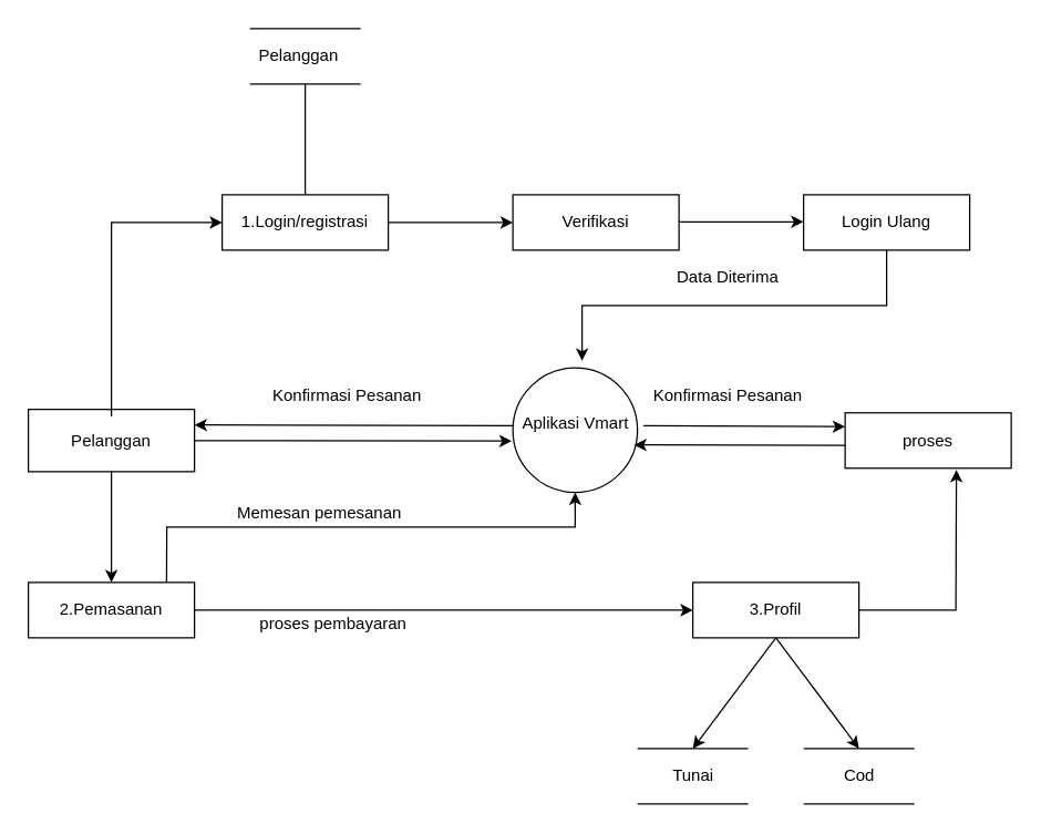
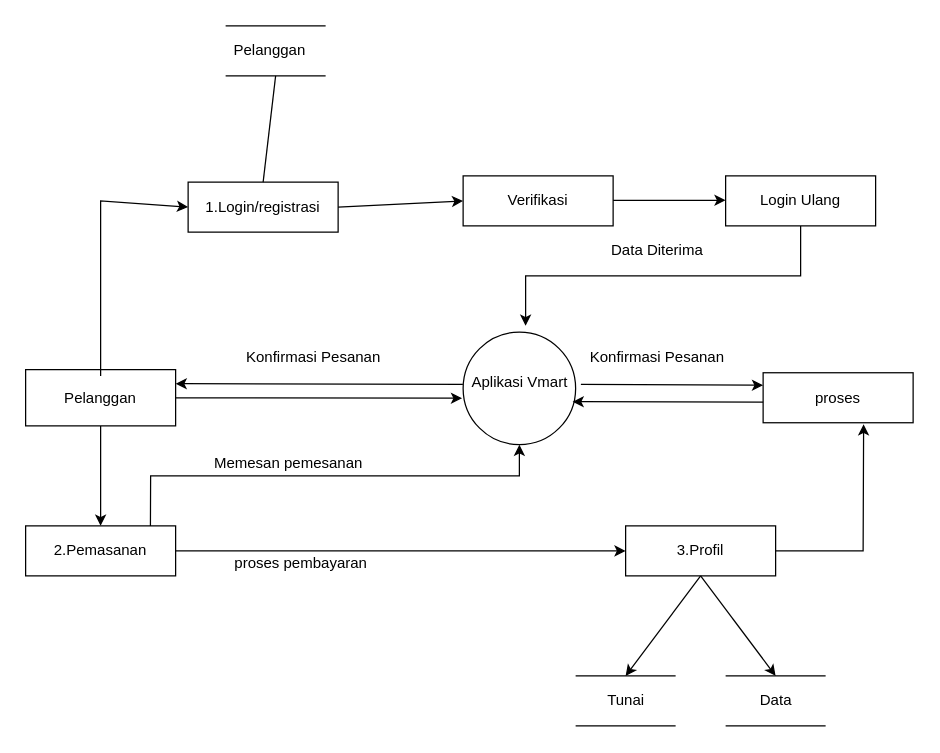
  <mxCell id="0" />
  <mxCell id="1" parent="0" />
  <mxCell id="2" value="" style="endArrow=none;html=1;rounded=0;" edge="1" parent="1"><mxGeometry width="50" height="50" relative="1" as="geometry"><mxPoint x="180" y="20" as="sourcePoint" /><mxPoint x="260" y="20" as="targetPoint" /></mxGeometry></mxCell>
  <mxCell id="3" value="" style="endArrow=none;html=1;rounded=0;" edge="1" parent="1"><mxGeometry width="50" height="50" relative="1" as="geometry"><mxPoint x="180" y="60" as="sourcePoint" /><mxPoint x="260" y="60" as="targetPoint" /></mxGeometry></mxCell>
  <mxCell id="4" value="Pelanggan" style="text;html=1;align=center;verticalAlign=middle;resizable=0;points=[];autosize=1;strokeColor=none;fillColor=none;" vertex="1" parent="1"><mxGeometry x="180" y="30" width="70" height="20" as="geometry" /></mxCell>
- <mxCell id="5" value="1.Login/registrasi" style="rounded=0;whiteSpace=wrap;html=1;" vertex="1" parent="1"><mxGeometry x="160" y="140" width="120" height="40" as="geometry" /></mxCell>
+ <mxCell id="5" value="1.Login/registrasi" style="rounded=0;whiteSpace=wrap;html=1;" vertex="1" parent="1"><mxGeometry x="150" y="145" width="120" height="40" as="geometry" /></mxCell>
  <mxCell id="6" value="" style="endArrow=none;html=1;rounded=0;entryX=0.5;entryY=0;entryDx=0;entryDy=0;" edge="1" parent="1" target="5"><mxGeometry width="50" height="50" relative="1" as="geometry"><mxPoint x="220" y="60" as="sourcePoint" /><mxPoint x="430" y="180" as="targetPoint" /></mxGeometry></mxCell>
  <mxCell id="7" value="Verifikasi" style="rounded=0;whiteSpace=wrap;html=1;" vertex="1" parent="1"><mxGeometry x="370" y="140" width="120" height="40" as="geometry" /></mxCell>
  <mxCell id="8" value="" style="endArrow=classic;html=1;rounded=0;exitX=1;exitY=0.5;exitDx=0;exitDy=0;entryX=0;entryY=0.5;entryDx=0;entryDy=0;" edge="1" parent="1" source="5" target="7"><mxGeometry width="50" height="50" relative="1" as="geometry"><mxPoint x="380" y="230" as="sourcePoint" /><mxPoint x="430" y="180" as="targetPoint" /></mxGeometry></mxCell>
  <mxCell id="9" value="Login Ulang" style="rounded=0;whiteSpace=wrap;html=1;" vertex="1" parent="1"><mxGeometry x="580" y="140" width="120" height="40" as="geometry" /></mxCell>
  <mxCell id="10" value="" style="endArrow=classic;html=1;rounded=0;exitX=1;exitY=0.5;exitDx=0;exitDy=0;entryX=0;entryY=0.5;entryDx=0;entryDy=0;" edge="1" parent="1"><mxGeometry width="50" height="50" relative="1" as="geometry"><mxPoint x="490" y="159.5" as="sourcePoint" /><mxPoint x="580" y="159.5" as="targetPoint" /></mxGeometry></mxCell>
  <mxCell id="11" value="" style="endArrow=classic;html=1;rounded=0;exitX=0.5;exitY=1;exitDx=0;exitDy=0;" edge="1" parent="1" source="9"><mxGeometry width="50" height="50" relative="1" as="geometry"><mxPoint x="380" y="310" as="sourcePoint" /><mxPoint x="420" y="260" as="targetPoint" /><Array as="points"><mxPoint x="640" y="220" /><mxPoint x="420" y="220" /></Array></mxGeometry></mxCell>
  <mxCell id="12" value="" style="ellipse;whiteSpace=wrap;html=1;aspect=fixed;" vertex="1" parent="1"><mxGeometry x="370" y="265" width="90" height="90" as="geometry" /></mxCell>
  <mxCell id="13" value="" style="endArrow=classic;html=1;rounded=0;exitX=1.047;exitY=0.589;exitDx=0;exitDy=0;entryX=0;entryY=0.25;entryDx=0;entryDy=0;exitPerimeter=0;" edge="1" parent="1" source="33" target="14"><mxGeometry width="50" height="50" relative="1" as="geometry"><mxPoint x="380" y="310" as="sourcePoint" /><mxPoint x="580" y="300" as="targetPoint" /></mxGeometry></mxCell>
  <mxCell id="14" value="proses" style="rounded=0;whiteSpace=wrap;html=1;" vertex="1" parent="1"><mxGeometry x="610" y="297.5" width="120" height="40" as="geometry" /></mxCell>
  <mxCell id="15" value="" style="endArrow=classic;html=1;rounded=0;entryX=0.973;entryY=1.283;entryDx=0;entryDy=0;entryPerimeter=0;" edge="1" parent="1" target="33"><mxGeometry width="50" height="50" relative="1" as="geometry"><mxPoint x="610" y="321" as="sourcePoint" /><mxPoint x="460" y="312" as="targetPoint" /></mxGeometry></mxCell>
  <mxCell id="16" value="" style="endArrow=classic;html=1;rounded=0;entryX=1;entryY=0.25;entryDx=0;entryDy=0;exitX=-0.002;exitY=0.589;exitDx=0;exitDy=0;exitPerimeter=0;" edge="1" parent="1" source="33" target="18"><mxGeometry width="50" height="50" relative="1" as="geometry"><mxPoint x="370" y="300" as="sourcePoint" /><mxPoint x="259.76" y="299.24" as="targetPoint" /></mxGeometry></mxCell>
  <mxCell id="17" value="" style="endArrow=classic;html=1;rounded=0;exitX=1;exitY=0.5;exitDx=0;exitDy=0;entryX=-0.009;entryY=1.144;entryDx=0;entryDy=0;entryPerimeter=0;" edge="1" parent="1" source="18" target="33"><mxGeometry width="50" height="50" relative="1" as="geometry"><mxPoint x="260" y="309.5" as="sourcePoint" /><mxPoint x="370" y="310" as="targetPoint" /></mxGeometry></mxCell>
  <mxCell id="18" value="Pelanggan" style="rounded=0;whiteSpace=wrap;html=1;" vertex="1" parent="1"><mxGeometry x="20" y="295" width="120" height="45" as="geometry" /></mxCell>
  <mxCell id="19" value="2.Pemasanan" style="rounded=0;whiteSpace=wrap;html=1;" vertex="1" parent="1"><mxGeometry x="20" y="420" width="120" height="40" as="geometry" /></mxCell>
  <mxCell id="20" value="" style="endArrow=classic;html=1;rounded=0;exitX=1;exitY=0.5;exitDx=0;exitDy=0;" edge="1" parent="1" source="19"><mxGeometry width="50" height="50" relative="1" as="geometry"><mxPoint x="250" y="310" as="sourcePoint" /><mxPoint x="500" y="440" as="targetPoint" /></mxGeometry></mxCell>
  <mxCell id="21" value="3.Profil" style="rounded=0;whiteSpace=wrap;html=1;" vertex="1" parent="1"><mxGeometry x="500" y="420" width="120" height="40" as="geometry" /></mxCell>
  <mxCell id="22" value="" style="endArrow=classic;html=1;rounded=0;exitX=1;exitY=0.5;exitDx=0;exitDy=0;entryX=0.67;entryY=1.031;entryDx=0;entryDy=0;entryPerimeter=0;" edge="1" parent="1" source="21" target="14"><mxGeometry width="50" height="50" relative="1" as="geometry"><mxPoint x="430" y="410" as="sourcePoint" /><mxPoint x="700" y="370" as="targetPoint" /><Array as="points"><mxPoint x="690" y="440" /></Array></mxGeometry></mxCell>
  <mxCell id="23" value="" style="endArrow=classic;html=1;rounded=0;exitX=0.832;exitY=0.003;exitDx=0;exitDy=0;exitPerimeter=0;entryX=0.5;entryY=1;entryDx=0;entryDy=0;" edge="1" parent="1" source="19" target="12"><mxGeometry width="50" height="50" relative="1" as="geometry"><mxPoint x="150" y="410" as="sourcePoint" /><mxPoint x="400" y="360" as="targetPoint" /><Array as="points"><mxPoint x="120" y="380" /><mxPoint x="415" y="380" /></Array></mxGeometry></mxCell>
  <mxCell id="24" value="" style="endArrow=classic;html=1;rounded=0;entryX=0;entryY=0.5;entryDx=0;entryDy=0;" edge="1" parent="1" target="5"><mxGeometry width="50" height="50" relative="1" as="geometry"><mxPoint x="80" y="300" as="sourcePoint" /><mxPoint x="100" y="160" as="targetPoint" /><Array as="points"><mxPoint x="80" y="220" /><mxPoint x="80" y="160" /></Array></mxGeometry></mxCell>
  <mxCell id="25" value="" style="endArrow=classic;html=1;rounded=0;entryX=0.5;entryY=0;entryDx=0;entryDy=0;exitX=0.5;exitY=1;exitDx=0;exitDy=0;" edge="1" parent="1" source="18" target="19"><mxGeometry width="50" height="50" relative="1" as="geometry"><mxPoint x="90" y="330" as="sourcePoint" /><mxPoint x="200" y="480" as="targetPoint" /></mxGeometry></mxCell>
  <mxCell id="26" value="" style="endArrow=classic;html=1;rounded=0;exitX=0.5;exitY=1;exitDx=0;exitDy=0;" edge="1" parent="1" source="21"><mxGeometry width="50" height="50" relative="1" as="geometry"><mxPoint x="570" y="550" as="sourcePoint" /><mxPoint x="620" y="540" as="targetPoint" /></mxGeometry></mxCell>
  <mxCell id="27" value="" style="endArrow=classic;html=1;rounded=0;exitX=0.5;exitY=1;exitDx=0;exitDy=0;" edge="1" parent="1" source="21"><mxGeometry width="50" height="50" relative="1" as="geometry"><mxPoint x="570" y="550" as="sourcePoint" /><mxPoint x="500" y="540" as="targetPoint" /></mxGeometry></mxCell>
  <mxCell id="28" value="" style="endArrow=none;html=1;rounded=0;" edge="1" parent="1"><mxGeometry width="50" height="50" relative="1" as="geometry"><mxPoint x="580" y="580" as="sourcePoint" /><mxPoint x="660" y="580" as="targetPoint" /></mxGeometry></mxCell>
  <mxCell id="29" value="" style="endArrow=none;html=1;rounded=0;" edge="1" parent="1"><mxGeometry width="50" height="50" relative="1" as="geometry"><mxPoint x="580" y="540" as="sourcePoint" /><mxPoint x="660" y="540" as="targetPoint" /></mxGeometry></mxCell>
  <mxCell id="30" value="" style="endArrow=none;html=1;rounded=0;" edge="1" parent="1"><mxGeometry width="50" height="50" relative="1" as="geometry"><mxPoint x="460" y="580" as="sourcePoint" /><mxPoint x="540" y="580" as="targetPoint" /></mxGeometry></mxCell>
  <mxCell id="31" value="" style="endArrow=none;html=1;rounded=0;" edge="1" parent="1"><mxGeometry width="50" height="50" relative="1" as="geometry"><mxPoint x="460" y="540" as="sourcePoint" /><mxPoint x="540" y="540" as="targetPoint" /></mxGeometry></mxCell>
  <mxCell id="32" value="Data Diterima" style="text;html=1;align=center;verticalAlign=middle;resizable=0;points=[];autosize=1;strokeColor=none;fillColor=none;" vertex="1" parent="1"><mxGeometry x="480" y="190" width="90" height="20" as="geometry" /></mxCell>
  <mxCell id="33" value="Aplikasi Vmart" style="text;html=1;align=center;verticalAlign=middle;resizable=0;points=[];autosize=1;strokeColor=none;fillColor=none;" vertex="1" parent="1"><mxGeometry x="370" y="295" width="90" height="20" as="geometry" /></mxCell>
  <mxCell id="34" value="Konfirmasi Pesanan" style="text;html=1;align=center;verticalAlign=middle;resizable=0;points=[];autosize=1;strokeColor=none;fillColor=none;" vertex="1" parent="1"><mxGeometry x="465" y="275" width="120" height="20" as="geometry" /></mxCell>
  <mxCell id="35" value="Konfirmasi Pesanan" style="text;html=1;align=center;verticalAlign=middle;resizable=0;points=[];autosize=1;strokeColor=none;fillColor=none;" vertex="1" parent="1"><mxGeometry x="190" y="275" width="120" height="20" as="geometry" /></mxCell>
  <mxCell id="36" value="Memesan pemesanan" style="text;html=1;align=center;verticalAlign=middle;resizable=0;points=[];autosize=1;strokeColor=none;fillColor=none;" vertex="1" parent="1"><mxGeometry x="165" y="360" width="130" height="20" as="geometry" /></mxCell>
  <mxCell id="37" value="proses pembayaran" style="text;html=1;align=center;verticalAlign=middle;resizable=0;points=[];autosize=1;strokeColor=none;fillColor=none;" vertex="1" parent="1"><mxGeometry x="180" y="440" width="120" height="20" as="geometry" /></mxCell>
  <mxCell id="38" value="Tunai" style="text;html=1;align=center;verticalAlign=middle;resizable=0;points=[];autosize=1;strokeColor=none;fillColor=none;" vertex="1" parent="1"><mxGeometry x="480" y="550" width="40" height="20" as="geometry" /></mxCell>
- <mxCell id="39" value="Cod" style="text;html=1;align=center;verticalAlign=middle;resizable=0;points=[];autosize=1;strokeColor=none;fillColor=none;" vertex="1" parent="1"><mxGeometry x="600" y="550" width="40" height="20" as="geometry" /></mxCell>
+ <mxCell id="39" value="Data" style="text;html=1;align=center;verticalAlign=middle;resizable=0;points=[];autosize=1;strokeColor=none;fillColor=none;" vertex="1" parent="1"><mxGeometry x="600" y="550" width="40" height="20" as="geometry" /></mxCell>
